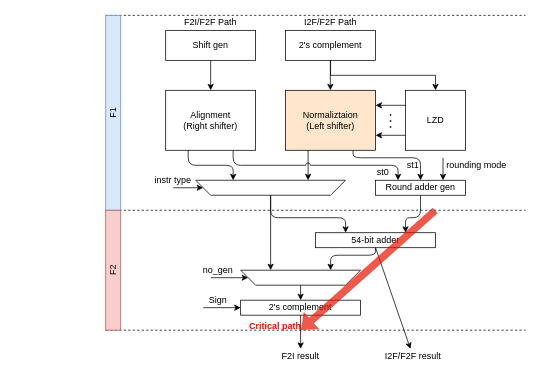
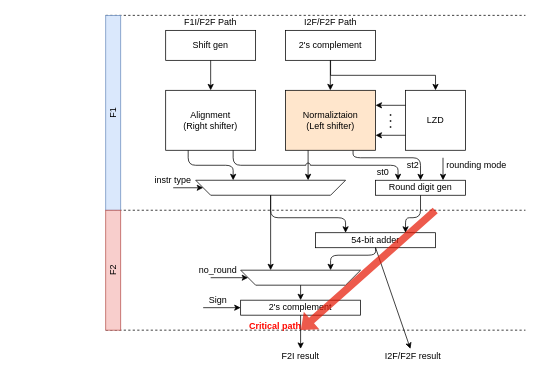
  <mxCell id="0" />
  <mxCell id="1" parent="0" />
  <mxCell id="2" value="Shift gen" style="rounded=0;whiteSpace=wrap;html=1;" parent="1" vertex="1"><mxGeometry x="220" y="40" width="120" height="40" as="geometry" /></mxCell>
  <mxCell id="3" value="Alignment&lt;br&gt;(Right shifter)" style="rounded=0;whiteSpace=wrap;html=1;" parent="1" vertex="1"><mxGeometry x="220" y="120" width="120" height="80" as="geometry" /></mxCell>
  <mxCell id="4" value="2's complement" style="rounded=0;whiteSpace=wrap;html=1;" parent="1" vertex="1"><mxGeometry x="380" y="40" width="120" height="40" as="geometry" /></mxCell>
  <mxCell id="5" value="Normaliztaion&lt;br&gt;(Left shifter)" style="rounded=0;whiteSpace=wrap;html=1;fillColor=#ffe6cc;" parent="1" vertex="1"><mxGeometry x="380" y="120" width="120" height="80" as="geometry" /></mxCell>
  <mxCell id="6" value="" style="endArrow=classic;html=1;entryX=0.5;entryY=0;entryDx=0;entryDy=0;exitX=0.5;exitY=1;exitDx=0;exitDy=0;" parent="1" source="2" target="3" edge="1"><mxGeometry width="50" height="50" relative="1" as="geometry"><mxPoint x="450" y="160" as="sourcePoint" /><mxPoint x="500" y="110" as="targetPoint" /></mxGeometry></mxCell>
  <mxCell id="7" value="" style="endArrow=classic;html=1;entryX=0.5;entryY=0;entryDx=0;entryDy=0;exitX=0.5;exitY=1;exitDx=0;exitDy=0;" parent="1" edge="1"><mxGeometry width="50" height="50" relative="1" as="geometry"><mxPoint x="439.66" y="80" as="sourcePoint" /><mxPoint x="439.66" y="120" as="targetPoint" /></mxGeometry></mxCell>
  <mxCell id="8" value="LZD" style="rounded=0;whiteSpace=wrap;html=1;" parent="1" vertex="1"><mxGeometry x="540" y="120" width="80" height="80" as="geometry" /></mxCell>
  <mxCell id="9" value="" style="endArrow=none;dashed=1;html=1;" parent="1" edge="1"><mxGeometry width="50" height="50" relative="1" as="geometry"><mxPoint x="140" y="280" as="sourcePoint" /><mxPoint x="700" y="280" as="targetPoint" /></mxGeometry></mxCell>
  <mxCell id="10" value="" style="shape=trapezoid;perimeter=trapezoidPerimeter;whiteSpace=wrap;html=1;fixedSize=1;rotation=-180;" parent="1" vertex="1"><mxGeometry x="260" y="240" width="200" height="20" as="geometry" /></mxCell>
  <mxCell id="11" value="" style="edgeStyle=elbowEdgeStyle;elbow=vertical;endArrow=classic;html=1;entryX=0.5;entryY=0;entryDx=0;entryDy=0;exitX=0.5;exitY=1;exitDx=0;exitDy=0;jumpStyle=arc;rounded=0;" parent="1" source="4" target="8" edge="1"><mxGeometry width="50" height="50" relative="1" as="geometry"><mxPoint x="460" y="340" as="sourcePoint" /><mxPoint x="510" y="290" as="targetPoint" /></mxGeometry></mxCell>
  <mxCell id="12" value="" style="endArrow=classic;html=1;entryX=1;entryY=0.25;entryDx=0;entryDy=0;exitX=0;exitY=0.25;exitDx=0;exitDy=0;" parent="1" source="8" target="5" edge="1"><mxGeometry width="50" height="50" relative="1" as="geometry"><mxPoint x="460" y="340" as="sourcePoint" /><mxPoint x="510" y="290" as="targetPoint" /></mxGeometry></mxCell>
  <mxCell id="13" value="" style="endArrow=classic;html=1;entryX=1;entryY=0.75;entryDx=0;entryDy=0;exitX=0;exitY=0.75;exitDx=0;exitDy=0;" parent="1" source="8" target="5" edge="1"><mxGeometry width="50" height="50" relative="1" as="geometry"><mxPoint x="460" y="340" as="sourcePoint" /><mxPoint x="510" y="290" as="targetPoint" /></mxGeometry></mxCell>
  <mxCell id="14" value="" style="endArrow=none;dashed=1;html=1;dashPattern=1 3;strokeWidth=2;" parent="1" edge="1"><mxGeometry width="50" height="50" relative="1" as="geometry"><mxPoint x="520" y="170" as="sourcePoint" /><mxPoint x="520" y="150" as="targetPoint" /></mxGeometry></mxCell>
  <mxCell id="15" value="" style="endArrow=classic;html=1;entryX=1;entryY=0.5;entryDx=0;entryDy=0;" parent="1" target="10" edge="1"><mxGeometry width="50" height="50" relative="1" as="geometry"><mxPoint x="230" y="250" as="sourcePoint" /><mxPoint x="450" y="290" as="targetPoint" /></mxGeometry></mxCell>
  <mxCell id="16" value="instr type" style="text;html=1;strokeColor=none;fillColor=none;align=center;verticalAlign=middle;whiteSpace=wrap;rounded=0;" parent="1" vertex="1"><mxGeometry x="200" y="230" width="60" height="20" as="geometry" /></mxCell>
- <mxCell id="17" value="Round adder gen" style="rounded=0;whiteSpace=wrap;html=1;" parent="1" vertex="1"><mxGeometry x="500" y="240" width="120" height="20" as="geometry" /></mxCell>
+ <mxCell id="17" value="Round digit gen" style="rounded=0;whiteSpace=wrap;html=1;" parent="1" vertex="1"><mxGeometry x="500" y="240" width="120" height="20" as="geometry" /></mxCell>
  <mxCell id="18" value="" style="edgeStyle=elbowEdgeStyle;elbow=vertical;endArrow=classic;html=1;exitX=0.25;exitY=1;exitDx=0;exitDy=0;jumpStyle=arc;rounded=1;" parent="1" source="3" edge="1"><mxGeometry width="50" height="50" relative="1" as="geometry"><mxPoint x="450" y="90" as="sourcePoint" /><mxPoint x="310" y="240" as="targetPoint" /></mxGeometry></mxCell>
  <mxCell id="19" value="" style="edgeStyle=elbowEdgeStyle;elbow=vertical;endArrow=classic;html=1;entryX=0.25;entryY=1;entryDx=0;entryDy=0;exitX=0.25;exitY=1;exitDx=0;exitDy=0;jumpStyle=arc;rounded=0;" parent="1" source="5" target="10" edge="1"><mxGeometry width="50" height="50" relative="1" as="geometry"><mxPoint x="420" y="200" as="sourcePoint" /><mxPoint x="500" y="240" as="targetPoint" /></mxGeometry></mxCell>
  <mxCell id="20" value="" style="edgeStyle=elbowEdgeStyle;elbow=vertical;endArrow=classic;html=1;entryX=0.25;entryY=0;entryDx=0;entryDy=0;exitX=0.75;exitY=1;exitDx=0;exitDy=0;jumpStyle=arc;rounded=1;" parent="1" source="3" target="17" edge="1"><mxGeometry width="50" height="50" relative="1" as="geometry"><mxPoint x="260" y="210" as="sourcePoint" /><mxPoint x="340" y="250" as="targetPoint" /><Array as="points"><mxPoint x="420" y="220" /></Array></mxGeometry></mxCell>
  <mxCell id="21" value="" style="edgeStyle=elbowEdgeStyle;elbow=vertical;endArrow=classic;html=1;entryX=0.75;entryY=0;entryDx=0;entryDy=0;exitX=0.75;exitY=1;exitDx=0;exitDy=0;jumpStyle=arc;rounded=1;strokeColor=none;" parent="1" source="5" target="17" edge="1"><mxGeometry width="50" height="50" relative="1" as="geometry"><mxPoint x="320" y="210" as="sourcePoint" /><mxPoint x="500" y="250" as="targetPoint" /><Array as="points"><mxPoint x="530" y="210" /><mxPoint x="530" y="200" /></Array></mxGeometry></mxCell>
  <mxCell id="22" value="" style="edgeStyle=elbowEdgeStyle;elbow=vertical;endArrow=classic;html=1;entryX=0.5;entryY=0;entryDx=0;entryDy=0;exitX=0.75;exitY=1;exitDx=0;exitDy=0;jumpStyle=arc;rounded=1;" parent="1" source="5" target="17" edge="1"><mxGeometry width="50" height="50" relative="1" as="geometry"><mxPoint x="320" y="210" as="sourcePoint" /><mxPoint x="540" y="250" as="targetPoint" /><Array as="points"><mxPoint x="530" y="210" /></Array></mxGeometry></mxCell>
  <mxCell id="23" value="" style="endArrow=classic;html=1;entryX=0.75;entryY=0;entryDx=0;entryDy=0;" parent="1" target="17" edge="1"><mxGeometry width="50" height="50" relative="1" as="geometry"><mxPoint x="590" y="210" as="sourcePoint" /><mxPoint x="290" y="130" as="targetPoint" /></mxGeometry></mxCell>
  <mxCell id="24" value="st0" style="text;html=1;strokeColor=none;fillColor=none;align=center;verticalAlign=middle;whiteSpace=wrap;rounded=0;" parent="1" vertex="1"><mxGeometry x="490" y="220" width="40" height="20" as="geometry" /></mxCell>
- <mxCell id="25" value="st1" style="text;html=1;strokeColor=none;fillColor=none;align=center;verticalAlign=middle;whiteSpace=wrap;rounded=0;" parent="1" vertex="1"><mxGeometry x="530" y="210" width="40" height="20" as="geometry" /></mxCell>
+ <mxCell id="25" value="st2" style="text;html=1;strokeColor=none;fillColor=none;align=center;verticalAlign=middle;whiteSpace=wrap;rounded=0;" parent="1" vertex="1"><mxGeometry x="530" y="210" width="40" height="20" as="geometry" /></mxCell>
  <mxCell id="26" value="rounding mode" style="text;html=1;strokeColor=none;fillColor=none;align=center;verticalAlign=middle;whiteSpace=wrap;rounded=0;" parent="1" vertex="1"><mxGeometry x="590" y="210" width="90" height="20" as="geometry" /></mxCell>
  <mxCell id="27" value="54-bit adder" style="rounded=0;whiteSpace=wrap;html=1;" parent="1" vertex="1"><mxGeometry x="420" y="310" width="160" height="20" as="geometry" /></mxCell>
  <mxCell id="28" value="" style="edgeStyle=elbowEdgeStyle;elbow=vertical;endArrow=classic;html=1;entryX=0.75;entryY=0;entryDx=0;entryDy=0;exitX=0.5;exitY=1;exitDx=0;exitDy=0;jumpStyle=none;rounded=1;" parent="1" source="17" target="27" edge="1"><mxGeometry width="50" height="50" relative="1" as="geometry"><mxPoint x="320" y="210" as="sourcePoint" /><mxPoint x="540" y="250" as="targetPoint" /><Array as="points"><mxPoint x="550" y="290" /></Array></mxGeometry></mxCell>
  <mxCell id="29" value="" style="edgeStyle=elbowEdgeStyle;elbow=vertical;endArrow=classic;html=1;entryX=0.25;entryY=0;entryDx=0;entryDy=0;exitX=0.5;exitY=0;exitDx=0;exitDy=0;jumpStyle=none;rounded=1;" parent="1" source="10" target="27" edge="1"><mxGeometry width="50" height="50" relative="1" as="geometry"><mxPoint x="570" y="270" as="sourcePoint" /><mxPoint x="540" y="330" as="targetPoint" /><Array as="points"><mxPoint x="410" y="290" /></Array></mxGeometry></mxCell>
  <mxCell id="30" value="" style="shape=trapezoid;perimeter=trapezoidPerimeter;whiteSpace=wrap;html=1;fixedSize=1;rotation=-180;" parent="1" vertex="1"><mxGeometry x="320" y="360" width="160" height="20" as="geometry" /></mxCell>
  <mxCell id="31" value="" style="edgeStyle=elbowEdgeStyle;elbow=vertical;endArrow=classic;html=1;entryX=0.25;entryY=1;entryDx=0;entryDy=0;exitX=0.5;exitY=1;exitDx=0;exitDy=0;jumpStyle=none;rounded=1;" parent="1" source="27" target="30" edge="1"><mxGeometry width="50" height="50" relative="1" as="geometry"><mxPoint x="370" y="270" as="sourcePoint" /><mxPoint x="470" y="330" as="targetPoint" /><Array as="points"><mxPoint x="470" y="340" /></Array></mxGeometry></mxCell>
  <mxCell id="32" value="" style="elbow=vertical;endArrow=classic;html=1;entryX=0.75;entryY=1;entryDx=0;entryDy=0;exitX=0.5;exitY=0;exitDx=0;exitDy=0;jumpStyle=none;rounded=0;" parent="1" source="10" target="30" edge="1"><mxGeometry width="50" height="50" relative="1" as="geometry"><mxPoint x="420" y="210" as="sourcePoint" /><mxPoint x="420" y="250" as="targetPoint" /></mxGeometry></mxCell>
  <mxCell id="33" value="" style="endArrow=none;dashed=1;html=1;" parent="1" edge="1"><mxGeometry width="50" height="50" relative="1" as="geometry"><mxPoint x="140" y="440" as="sourcePoint" /><mxPoint x="700" y="440" as="targetPoint" /></mxGeometry></mxCell>
  <mxCell id="34" value="2's complement" style="rounded=0;whiteSpace=wrap;html=1;" parent="1" vertex="1"><mxGeometry x="320" y="400" width="160" height="20" as="geometry" /></mxCell>
  <mxCell id="35" value="" style="elbow=vertical;endArrow=classic;html=1;entryX=0.5;entryY=0;entryDx=0;entryDy=0;exitX=0.5;exitY=0;exitDx=0;exitDy=0;jumpStyle=none;rounded=0;" parent="1" source="30" target="34" edge="1"><mxGeometry width="50" height="50" relative="1" as="geometry"><mxPoint x="370" y="270" as="sourcePoint" /><mxPoint x="370" y="390" as="targetPoint" /></mxGeometry></mxCell>
  <mxCell id="36" value="" style="endArrow=classic;html=1;entryX=0;entryY=0.5;entryDx=0;entryDy=0;" parent="1" target="34" edge="1"><mxGeometry width="50" height="50" relative="1" as="geometry"><mxPoint x="270" y="410" as="sourcePoint" /><mxPoint x="310" y="429.8" as="targetPoint" /></mxGeometry></mxCell>
  <mxCell id="37" value="Sign" style="text;html=1;strokeColor=none;fillColor=none;align=center;verticalAlign=middle;whiteSpace=wrap;rounded=0;" parent="1" vertex="1"><mxGeometry x="270" y="390" width="40" height="20" as="geometry" /></mxCell>
  <mxCell id="38" value="" style="elbow=vertical;endArrow=classic;html=1;exitX=0.5;exitY=1;exitDx=0;exitDy=0;jumpStyle=none;rounded=0;" parent="1" source="34" target="39" edge="1"><mxGeometry width="50" height="50" relative="1" as="geometry"><mxPoint x="410" y="390" as="sourcePoint" /><mxPoint x="400" y="480" as="targetPoint" /></mxGeometry></mxCell>
  <mxCell id="39" value="F2I result" style="text;html=1;strokeColor=none;fillColor=none;align=center;verticalAlign=middle;whiteSpace=wrap;rounded=0;" parent="1" vertex="1"><mxGeometry x="355" y="465" width="90" height="20" as="geometry" /></mxCell>
  <mxCell id="40" value="" style="elbow=vertical;endArrow=classic;html=1;exitX=0.5;exitY=1;exitDx=0;exitDy=0;jumpStyle=none;rounded=0;" parent="1" source="27" target="41" edge="1"><mxGeometry width="50" height="50" relative="1" as="geometry"><mxPoint x="410" y="430" as="sourcePoint" /><mxPoint x="410" y="490" as="targetPoint" /></mxGeometry></mxCell>
  <mxCell id="41" value="I2F/F2F result" style="text;html=1;strokeColor=none;fillColor=none;align=center;verticalAlign=middle;whiteSpace=wrap;rounded=0;" parent="1" vertex="1"><mxGeometry x="505" y="465" width="90" height="20" as="geometry" /></mxCell>
  <mxCell id="42" value="" style="shape=flexArrow;endArrow=classic;html=1;shadow=0;fillColor=#e51400;strokeColor=none;opacity=70;" parent="1" edge="1"><mxGeometry width="50" height="50" relative="1" as="geometry"><mxPoint x="580" y="280" as="sourcePoint" /><mxPoint x="400" y="440" as="targetPoint" /></mxGeometry></mxCell>
  <mxCell id="43" value="&lt;b&gt;&lt;font color=&quot;#ff0800&quot;&gt;Critical path&lt;/font&gt;&lt;/b&gt;" style="text;html=1;strokeColor=none;fillColor=none;align=center;verticalAlign=middle;whiteSpace=wrap;rounded=0;rotation=0;" parent="1" vertex="1"><mxGeometry x="330" y="420" width="73" height="30" as="geometry" /></mxCell>
  <mxCell id="44" value="" style="endArrow=none;dashed=1;html=1;" parent="1" edge="1"><mxGeometry width="50" height="50" relative="1" as="geometry"><mxPoint x="140" y="20" as="sourcePoint" /><mxPoint x="700" y="20" as="targetPoint" /></mxGeometry></mxCell>
  <mxCell id="45" value="F1" style="rounded=0;whiteSpace=wrap;html=1;rotation=-90;fillColor=#dae8fc;strokeColor=#6c8ebf;" parent="1" vertex="1"><mxGeometry x="20" y="140" width="260" height="20" as="geometry" /></mxCell>
  <mxCell id="46" value="F2" style="rounded=0;whiteSpace=wrap;html=1;rotation=-90;fillColor=#f8cecc;strokeColor=#b85450;" parent="1" vertex="1"><mxGeometry x="70" y="350" width="160" height="20" as="geometry" /></mxCell>
- <mxCell id="47" value="F2I/F2F Path" style="text;html=1;strokeColor=none;fillColor=none;align=center;verticalAlign=middle;whiteSpace=wrap;rounded=0;" parent="1" vertex="1"><mxGeometry x="235" y="20" width="90" height="20" as="geometry" /></mxCell>
+ <mxCell id="47" value="F1I/F2F Path" style="text;html=1;strokeColor=none;fillColor=none;align=center;verticalAlign=middle;whiteSpace=wrap;rounded=0;" parent="1" vertex="1"><mxGeometry x="235" y="20" width="90" height="20" as="geometry" /></mxCell>
  <mxCell id="48" value="I2F/F2F Path" style="text;html=1;strokeColor=none;fillColor=none;align=center;verticalAlign=middle;whiteSpace=wrap;rounded=0;" parent="1" vertex="1"><mxGeometry x="395" y="20" width="90" height="20" as="geometry" /></mxCell>
  <mxCell id="49" value="" style="endArrow=classic;html=1;entryX=0;entryY=0.5;entryDx=0;entryDy=0;" parent="1" edge="1"><mxGeometry width="50" height="50" relative="1" as="geometry"><mxPoint x="280" y="370" as="sourcePoint" /><mxPoint x="330" y="370" as="targetPoint" /></mxGeometry></mxCell>
- <mxCell id="50" value="no_gen" style="text;html=1;strokeColor=none;fillColor=none;align=center;verticalAlign=middle;whiteSpace=wrap;rounded=0;" parent="1" vertex="1"><mxGeometry x="260" y="350" width="60" height="20" as="geometry" /></mxCell>
+ <mxCell id="50" value="no_round" style="text;html=1;strokeColor=none;fillColor=none;align=center;verticalAlign=middle;whiteSpace=wrap;rounded=0;" parent="1" vertex="1"><mxGeometry x="260" y="350" width="60" height="20" as="geometry" /></mxCell>
